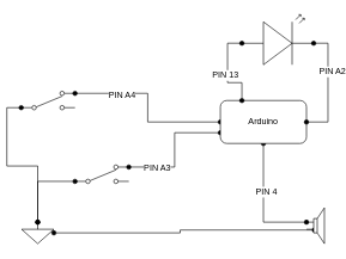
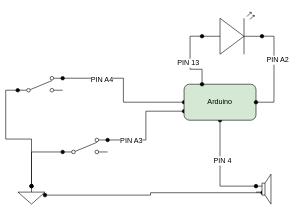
  <mxCell id="0" />
  <mxCell id="1" parent="0" />
  <mxCell id="2" style="edgeStyle=orthogonalEdgeStyle;rounded=0;orthogonalLoop=1;jettySize=auto;html=1;entryX=1;entryY=0.115;entryDx=0;entryDy=0;entryPerimeter=0;endArrow=oval;endFill=1;startArrow=oval;startFill=1;" parent="1" source="8" target="9" edge="1"><mxGeometry relative="1" as="geometry" /></mxCell>
  <mxCell id="3" value="PIN A4" style="text;html=1;resizable=0;points=[];align=center;verticalAlign=middle;labelBackgroundColor=#ffffff;" parent="2" vertex="1" connectable="0"><mxGeometry x="0.463" y="2" relative="1" as="geometry"><mxPoint as="offset" /></mxGeometry></mxCell>
  <mxCell id="4" style="edgeStyle=orthogonalEdgeStyle;rounded=0;orthogonalLoop=1;jettySize=auto;html=1;entryX=1;entryY=0.115;entryDx=0;entryDy=0;entryPerimeter=0;startArrow=oval;startFill=1;endArrow=oval;endFill=1;exitX=0;exitY=0.75;exitDx=0;exitDy=0;" parent="1" source="8" target="14" edge="1"><mxGeometry relative="1" as="geometry" /></mxCell>
  <mxCell id="5" value="PIN A3&lt;br&gt;" style="text;html=1;resizable=0;points=[];align=center;verticalAlign=middle;labelBackgroundColor=#ffffff;" parent="4" vertex="1" connectable="0"><mxGeometry x="0.547" y="1" relative="1" as="geometry"><mxPoint as="offset" /></mxGeometry></mxCell>
  <mxCell id="6" style="edgeStyle=orthogonalEdgeStyle;rounded=0;orthogonalLoop=1;jettySize=auto;html=1;entryX=0;entryY=0.4;entryDx=0;entryDy=0;entryPerimeter=0;startArrow=oval;startFill=1;endArrow=oval;endFill=1;" parent="1" source="8" target="15" edge="1"><mxGeometry relative="1" as="geometry" /></mxCell>
  <mxCell id="7" value="PIN 4" style="text;html=1;resizable=0;points=[];align=center;verticalAlign=middle;labelBackgroundColor=#ffffff;" parent="6" vertex="1" connectable="0"><mxGeometry x="-0.212" y="3" relative="1" as="geometry"><mxPoint as="offset" /></mxGeometry></mxCell>
- <mxCell id="8" value="Arduino" style="rounded=1;whiteSpace=wrap;html=1;" parent="1" vertex="1"><mxGeometry x="298" y="140" width="120" height="60" as="geometry" /></mxCell>
+ <mxCell id="8" value="Arduino" style="rounded=1;whiteSpace=wrap;html=1;fillColor=#d5e8d4;" parent="1" vertex="1"><mxGeometry x="298" y="140" width="120" height="60" as="geometry" /></mxCell>
  <mxCell id="9" value="" style="pointerEvents=1;verticalLabelPosition=bottom;shadow=0;dashed=0;align=center;fillColor=#ffffff;html=1;verticalAlign=top;strokeWidth=1;shape=mxgraph.electrical.electro-mechanical.2-way_switch;" parent="1" vertex="1"><mxGeometry x="20.5" y="127" width="75" height="26" as="geometry" /></mxCell>
  <mxCell id="10" value="" style="edgeStyle=orthogonalEdgeStyle;rounded=0;orthogonalLoop=1;jettySize=auto;html=1;startArrow=oval;startFill=1;endArrow=oval;endFill=1;entryX=0;entryY=0.885;entryDx=0;entryDy=0;entryPerimeter=0;" parent="1" source="12" target="9" edge="1"><mxGeometry relative="1" as="geometry"><mxPoint x="43.5" y="230" as="targetPoint" /></mxGeometry></mxCell>
  <mxCell id="11" style="edgeStyle=orthogonalEdgeStyle;rounded=0;orthogonalLoop=1;jettySize=auto;html=1;entryX=0.44;entryY=0.62;entryDx=0;entryDy=0;entryPerimeter=0;startArrow=oval;startFill=1;endArrow=oval;endFill=1;" parent="1" source="12" target="15" edge="1"><mxGeometry relative="1" as="geometry" /></mxCell>
  <mxCell id="12" value="" style="pointerEvents=1;verticalLabelPosition=bottom;shadow=0;dashed=0;align=center;fillColor=#ffffff;html=1;verticalAlign=top;strokeWidth=1;shape=mxgraph.electrical.signal_sources.signal_ground;" parent="1" vertex="1"><mxGeometry x="21" y="310" width="45" height="30" as="geometry" /></mxCell>
  <mxCell id="13" style="edgeStyle=orthogonalEdgeStyle;rounded=0;orthogonalLoop=1;jettySize=auto;html=1;entryX=0.5;entryY=0;entryDx=0;entryDy=0;entryPerimeter=0;endArrow=oval;endFill=1;startArrow=oval;startFill=1;exitX=0;exitY=0.885;exitDx=0;exitDy=0;exitPerimeter=0;" edge="1" parent="1" source="14" target="12"><mxGeometry relative="1" as="geometry" /></mxCell>
  <mxCell id="14" value="" style="pointerEvents=1;verticalLabelPosition=bottom;shadow=0;dashed=0;align=center;fillColor=#ffffff;html=1;verticalAlign=top;strokeWidth=1;shape=mxgraph.electrical.electro-mechanical.2-way_switch;" parent="1" vertex="1"><mxGeometry x="95.5" y="230" width="75" height="26" as="geometry" /></mxCell>
  <mxCell id="15" value="" style="pointerEvents=1;verticalLabelPosition=bottom;shadow=0;dashed=0;align=center;fillColor=#ffffff;html=1;verticalAlign=top;strokeWidth=1;shape=mxgraph.electrical.electro-mechanical.loudspeaker;" parent="1" vertex="1"><mxGeometry x="418" y="290" width="25" height="50" as="geometry" /></mxCell>
  <mxCell id="16" style="edgeStyle=orthogonalEdgeStyle;rounded=0;orthogonalLoop=1;jettySize=auto;html=1;entryX=0.25;entryY=0;entryDx=0;entryDy=0;startArrow=oval;startFill=1;endArrow=oval;endFill=1;exitX=0;exitY=0.57;exitDx=0;exitDy=0;exitPerimeter=0;" parent="1" source="20" target="8" edge="1"><mxGeometry relative="1" as="geometry" /></mxCell>
  <mxCell id="17" value="PIN 13" style="text;html=1;resizable=0;points=[];align=center;verticalAlign=middle;labelBackgroundColor=#ffffff;" parent="16" vertex="1" connectable="0"><mxGeometry x="0.083" y="-4" relative="1" as="geometry"><mxPoint as="offset" /></mxGeometry></mxCell>
  <mxCell id="18" style="edgeStyle=orthogonalEdgeStyle;rounded=0;orthogonalLoop=1;jettySize=auto;html=1;entryX=1;entryY=0.5;entryDx=0;entryDy=0;startArrow=oval;startFill=1;endArrow=oval;endFill=1;exitX=1;exitY=0.57;exitDx=0;exitDy=0;exitPerimeter=0;" parent="1" source="20" target="8" edge="1"><mxGeometry relative="1" as="geometry" /></mxCell>
  <mxCell id="19" value="PIN A2" style="text;html=1;resizable=0;points=[];align=center;verticalAlign=middle;labelBackgroundColor=#ffffff;" parent="18" vertex="1" connectable="0"><mxGeometry x="-0.25" y="5" relative="1" as="geometry"><mxPoint as="offset" /></mxGeometry></mxCell>
  <mxCell id="20" value="" style="verticalLabelPosition=bottom;shadow=0;dashed=0;align=center;fillColor=#ffffff;html=1;verticalAlign=top;strokeWidth=1;shape=mxgraph.electrical.opto_electronics.led_2;pointerEvents=1;" parent="1" vertex="1"><mxGeometry x="328" y="20" width="100" height="70" as="geometry" /></mxCell>
